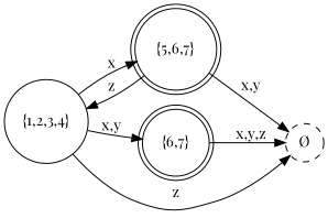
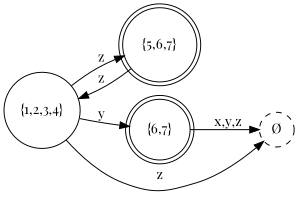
  digraph {
    bgcolor=white
    rankdir=LR
    fontname="Playfair Display"
    node [color=black fontcolor=black shape=circle fontname="Playfair Display"]
    edge [color=black fontcolor=black fontname="Playfair Display"]
    n1 [label="{1,2,3,4}"]
    n2 [label="{5,6,7}" peripheries=2 shape=doublecircle]
    n3 [label="{6,7}" peripheries=2 shape=doublecircle]
    n4 [label="Ø" style=dashed]
-   n1 -> n2 [label=x]
-   n1 -> n3 [label="x,y"]
+   n1 -> n2 [label=z]
+   n1 -> n3 [label=y]
    n1 -> n4 [label=z]
    n2 -> n1 [label=z]
-   n2 -> n4 [label="x,y"]
    n3 -> n4 [label="x,y,z"]
  }
